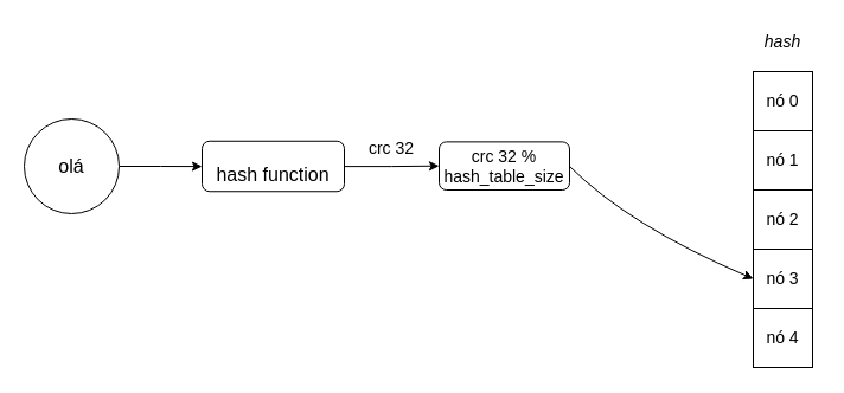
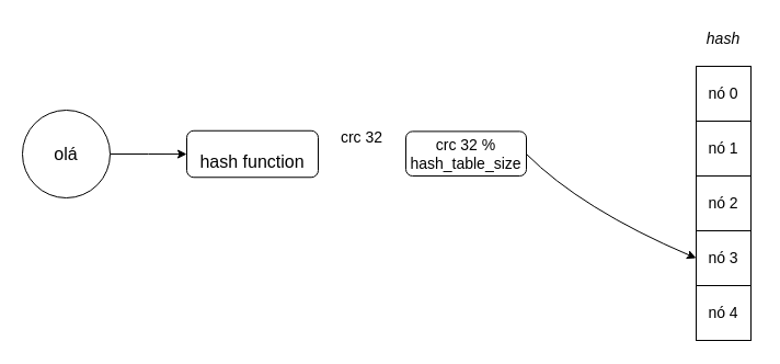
  <mxCell id="0" />
  <mxCell id="1" parent="0" />
  <mxCell id="2" value="" style="edgeStyle=orthogonalEdgeStyle;rounded=0;orthogonalLoop=1;jettySize=auto;html=1;fontSize=14;" edge="1" parent="1" source="3" target="5"><mxGeometry relative="1" as="geometry" /></mxCell>
  <mxCell id="3" value="&lt;font size=&quot;3&quot;&gt;olá&lt;/font&gt;" style="ellipse;whiteSpace=wrap;html=1;aspect=fixed;" vertex="1" parent="1"><mxGeometry x="20" y="100" width="80" height="80" as="geometry" /></mxCell>
- <mxCell id="4" value="" style="edgeStyle=orthogonalEdgeStyle;rounded=0;orthogonalLoop=1;jettySize=auto;html=1;fontSize=14;" edge="1" parent="1" source="5" target="12"><mxGeometry relative="1" as="geometry" /></mxCell>
  <mxCell id="5" value="&lt;font size=&quot;3&quot;&gt;hash function&lt;/font&gt;" style="rounded=1;whiteSpace=wrap;html=1;fontSize=36;" vertex="1" parent="1"><mxGeometry x="170" y="118.75" width="120" height="42.5" as="geometry" /></mxCell>
  <mxCell id="6" value="nó 0" style="whiteSpace=wrap;html=1;aspect=fixed;fontSize=14;" vertex="1" parent="1"><mxGeometry x="635" y="60" width="50" height="50" as="geometry" /></mxCell>
  <mxCell id="7" value="nó 1" style="whiteSpace=wrap;html=1;aspect=fixed;fontSize=14;" vertex="1" parent="1"><mxGeometry x="635" y="110" width="50" height="50" as="geometry" /></mxCell>
  <mxCell id="8" value="nó 2" style="whiteSpace=wrap;html=1;aspect=fixed;fontSize=14;" vertex="1" parent="1"><mxGeometry x="635" y="160" width="50" height="50" as="geometry" /></mxCell>
  <mxCell id="9" value="nó 3" style="whiteSpace=wrap;html=1;aspect=fixed;fontSize=14;" vertex="1" parent="1"><mxGeometry x="635" y="210" width="50" height="50" as="geometry" /></mxCell>
  <mxCell id="10" value="nó 4" style="whiteSpace=wrap;html=1;aspect=fixed;fontSize=14;" vertex="1" parent="1"><mxGeometry x="635" y="260" width="50" height="50" as="geometry" /></mxCell>
  <mxCell id="11" value="&lt;i&gt;hash&lt;/i&gt;" style="text;html=1;strokeColor=none;fillColor=none;align=center;verticalAlign=middle;whiteSpace=wrap;rounded=0;fontSize=14;" vertex="1" parent="1"><mxGeometry x="630" y="20" width="60" height="30" as="geometry" /></mxCell>
  <mxCell id="12" value="crc 32 % hash_table_size" style="rounded=1;whiteSpace=wrap;html=1;fontSize=14;" vertex="1" parent="1"><mxGeometry x="370" y="119.38" width="110" height="40.62" as="geometry" /></mxCell>
  <mxCell id="13" value="crc 32" style="text;html=1;strokeColor=none;fillColor=none;align=center;verticalAlign=middle;whiteSpace=wrap;rounded=0;fontSize=14;" vertex="1" parent="1"><mxGeometry x="300" y="110" width="60" height="30" as="geometry" /></mxCell>
  <mxCell id="14" value="" style="curved=1;endArrow=classic;html=1;rounded=0;fontSize=14;entryX=0;entryY=0.5;entryDx=0;entryDy=0;" edge="1" parent="1" target="9"><mxGeometry width="50" height="50" relative="1" as="geometry"><mxPoint x="480" y="140" as="sourcePoint" /><mxPoint x="530" y="140" as="targetPoint" /><Array as="points"><mxPoint x="530" y="190" /></Array></mxGeometry></mxCell>
